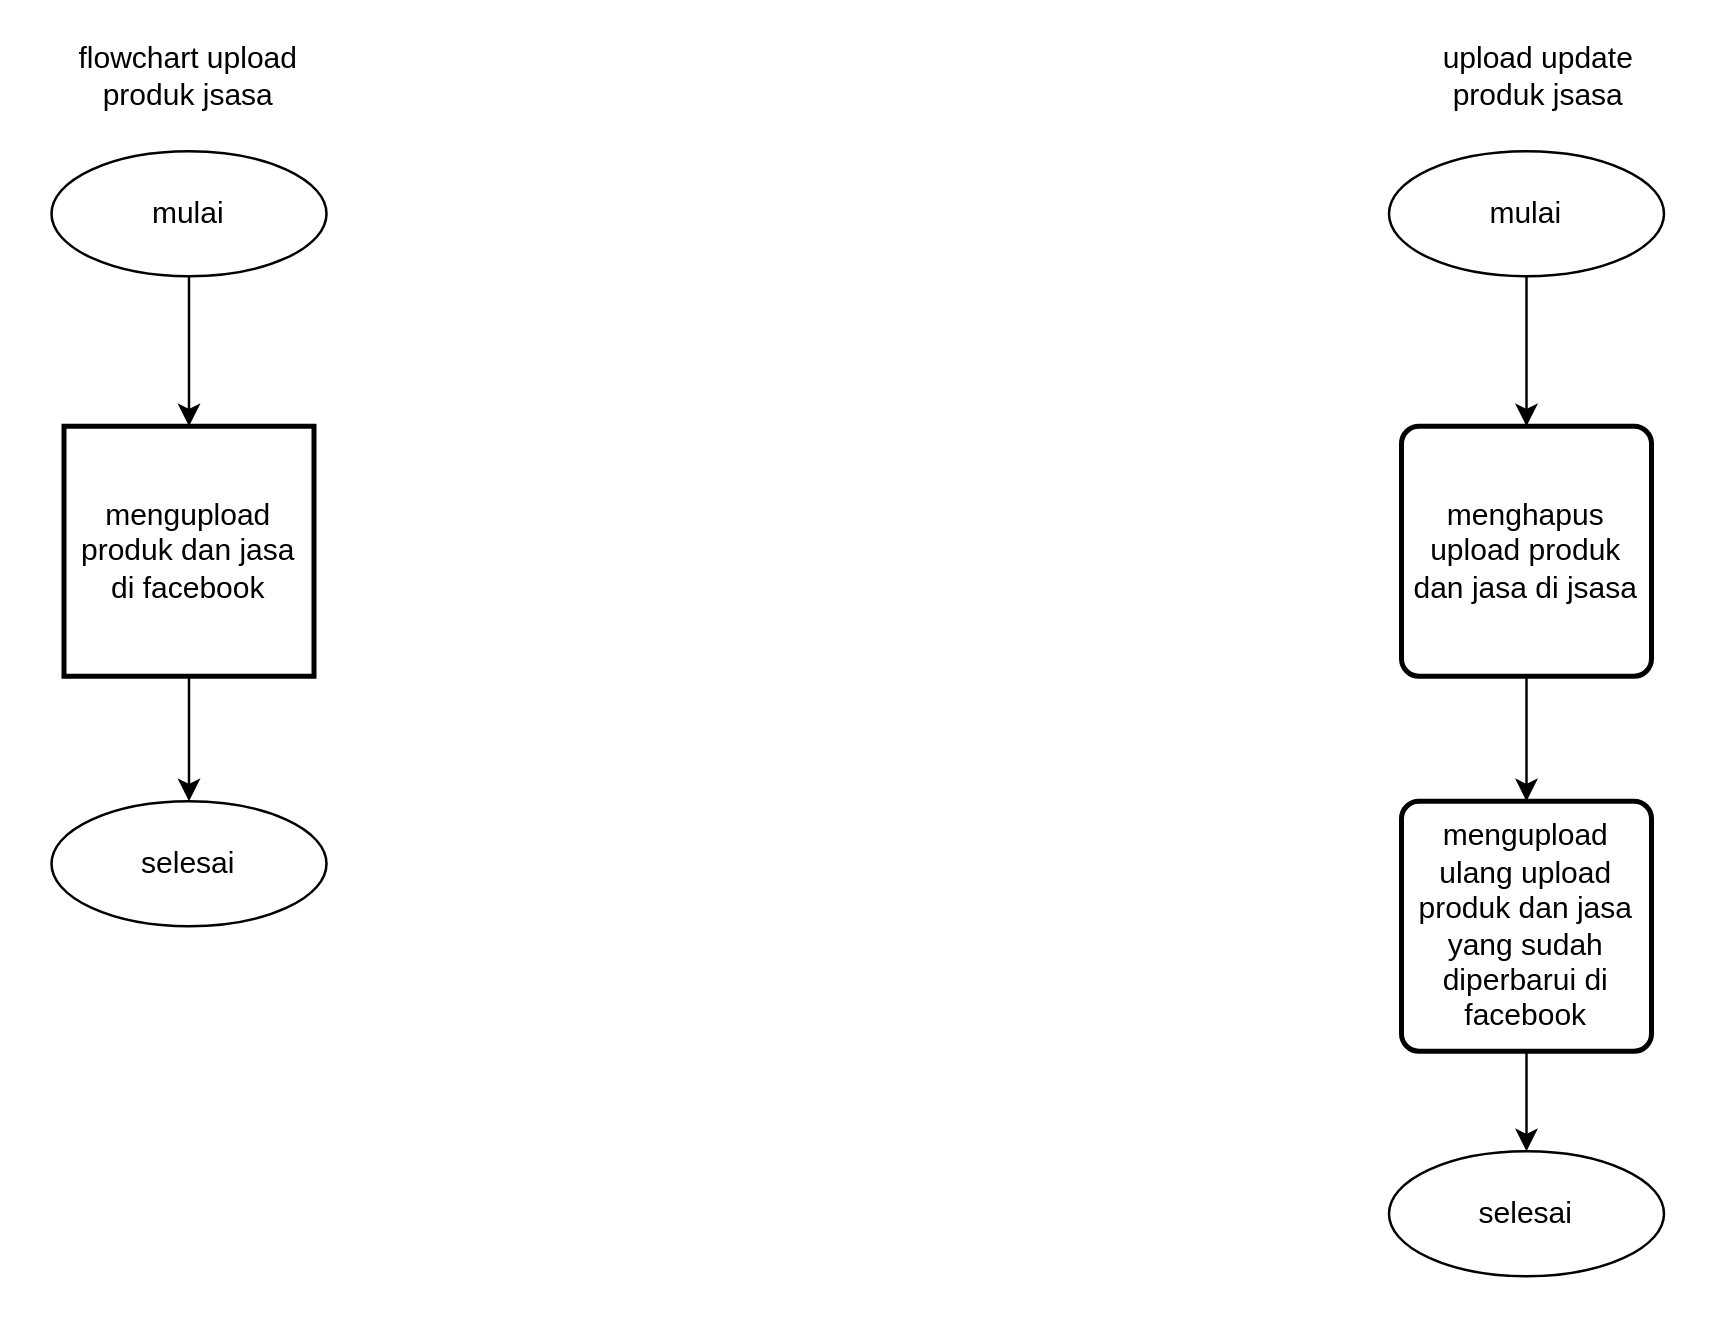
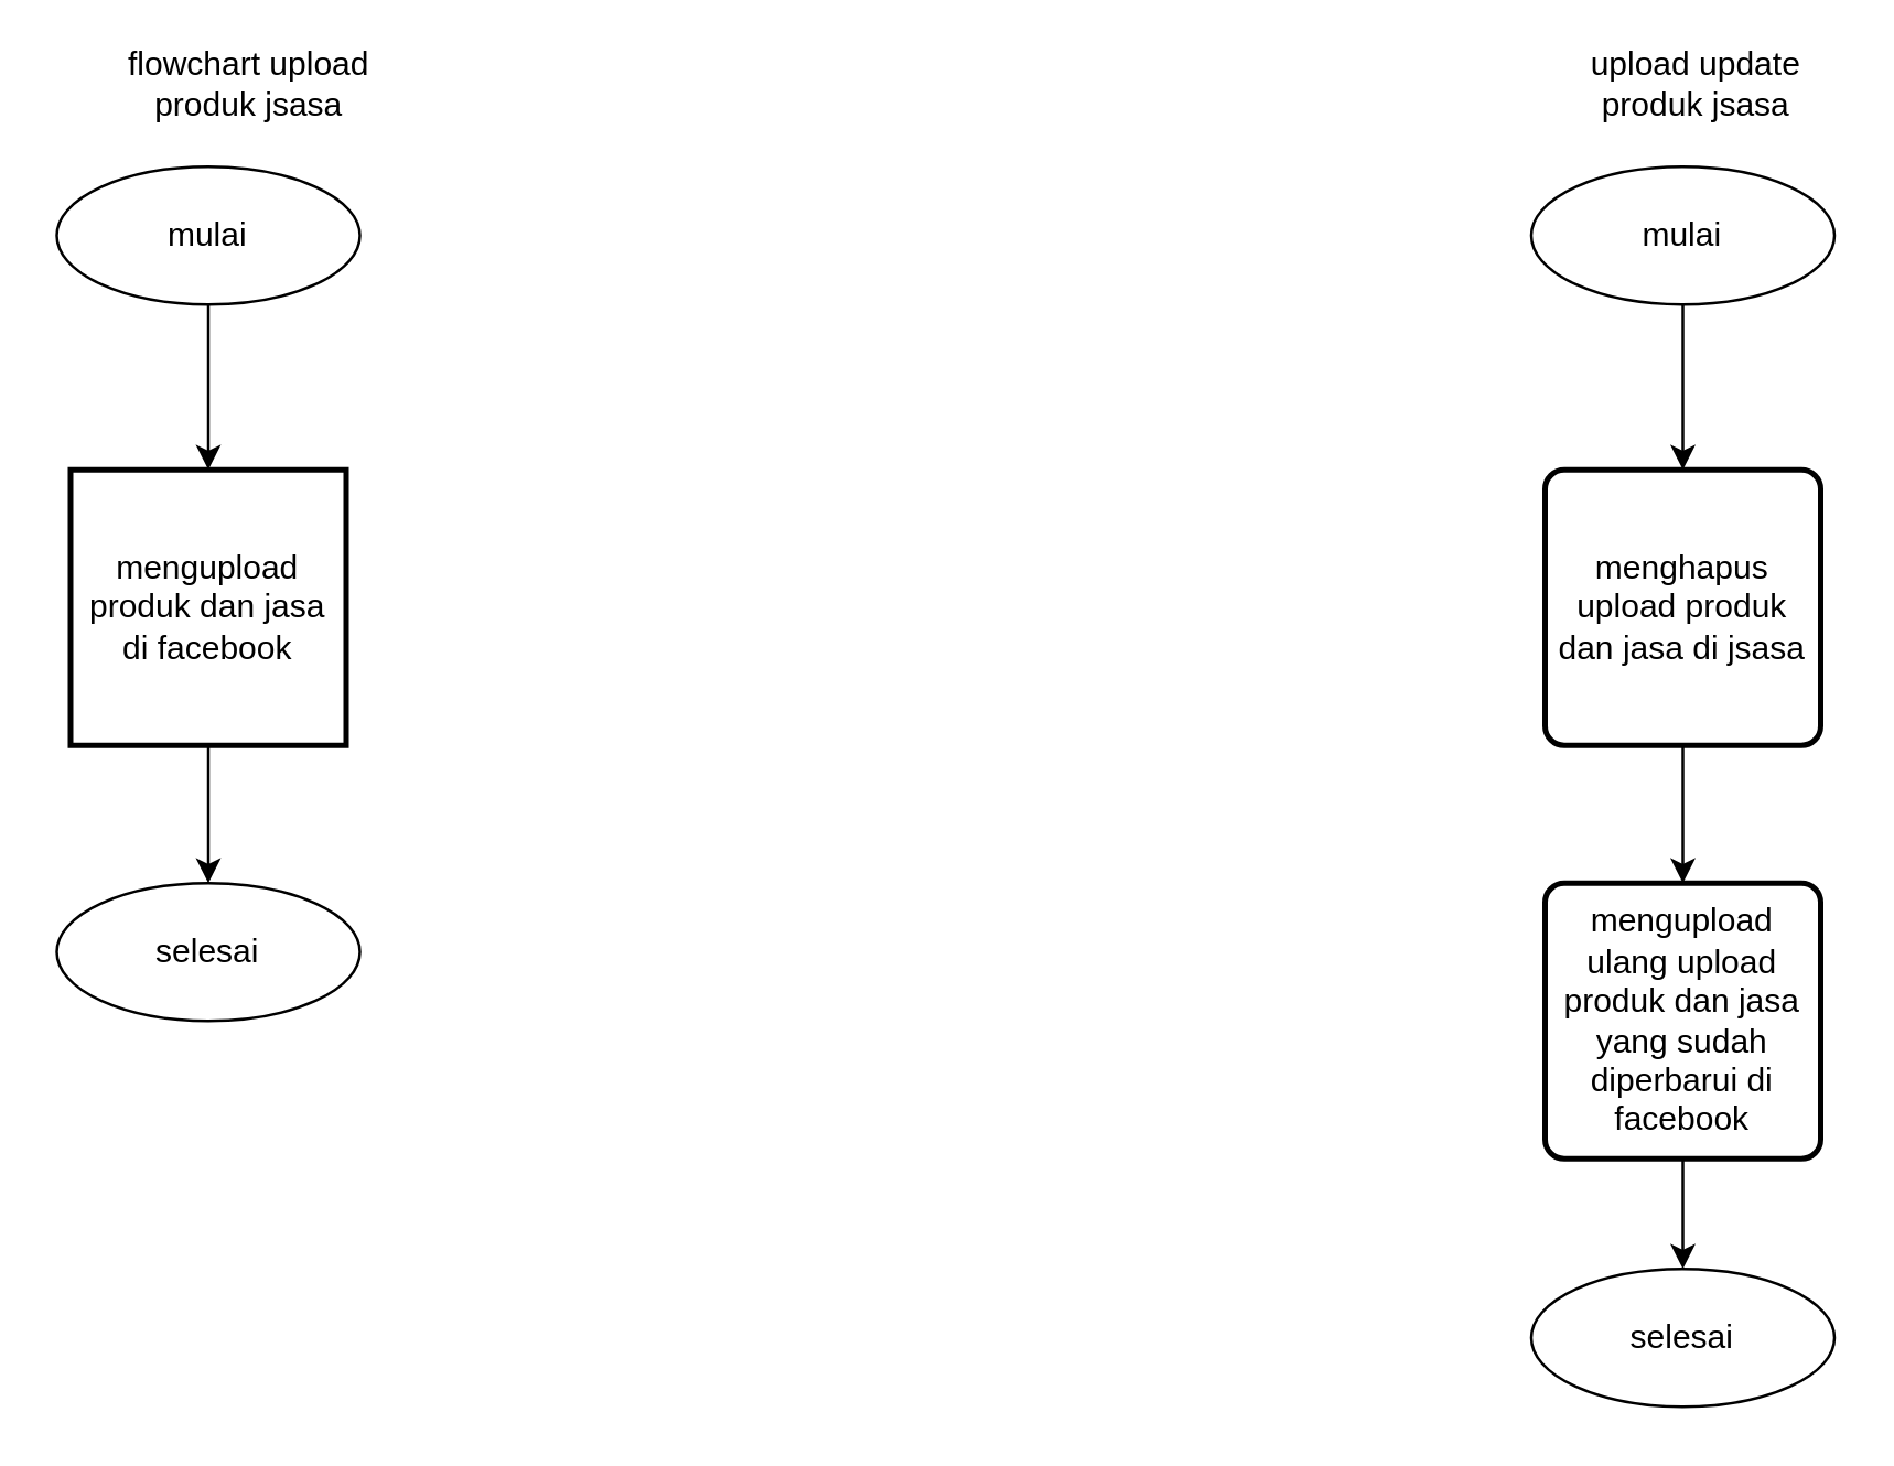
  <mxCell id="0" />
  <mxCell id="1" parent="0" />
  <mxCell id="2" style="edgeStyle=orthogonalEdgeStyle;rounded=0;orthogonalLoop=1;jettySize=auto;html=1;entryX=0.5;entryY=0;entryDx=0;entryDy=0;" edge="1" parent="1" source="3" target="5"><mxGeometry relative="1" as="geometry" /></mxCell>
  <mxCell id="3" value="mulai" style="ellipse;whiteSpace=wrap;html=1;" vertex="1" parent="1"><mxGeometry x="20" y="60" width="110" height="50" as="geometry" /></mxCell>
  <mxCell id="4" style="edgeStyle=orthogonalEdgeStyle;rounded=0;orthogonalLoop=1;jettySize=auto;html=1;exitX=0.5;exitY=1;exitDx=0;exitDy=0;entryX=0.5;entryY=0;entryDx=0;entryDy=0;" edge="1" parent="1" source="5" target="6"><mxGeometry relative="1" as="geometry" /></mxCell>
  <mxCell id="5" value="mengupload produk dan jasa di facebook" style="whiteSpace=wrap;html=1;absoluteArcSize=1;arcSize=14;strokeWidth=2;rounded=0;" vertex="1" parent="1"><mxGeometry x="25" y="170" width="100" height="100" as="geometry" /></mxCell>
  <mxCell id="6" value="selesai" style="ellipse;whiteSpace=wrap;html=1;" vertex="1" parent="1"><mxGeometry x="20" y="320" width="110" height="50" as="geometry" /></mxCell>
  <mxCell id="7" style="edgeStyle=orthogonalEdgeStyle;rounded=0;orthogonalLoop=1;jettySize=auto;html=1;entryX=0.5;entryY=0;entryDx=0;entryDy=0;" edge="1" parent="1" source="8" target="10"><mxGeometry relative="1" as="geometry" /></mxCell>
  <mxCell id="8" value="mulai" style="ellipse;whiteSpace=wrap;html=1;" vertex="1" parent="1"><mxGeometry x="555" y="60" width="110" height="50" as="geometry" /></mxCell>
  <mxCell id="9" style="edgeStyle=orthogonalEdgeStyle;rounded=0;orthogonalLoop=1;jettySize=auto;html=1;exitX=0.5;exitY=1;exitDx=0;exitDy=0;entryX=0.5;entryY=0;entryDx=0;entryDy=0;" edge="1" parent="1" source="10" target="13"><mxGeometry relative="1" as="geometry" /></mxCell>
  <mxCell id="10" value="menghapus upload produk dan jasa di jsasa" style="rounded=1;whiteSpace=wrap;html=1;absoluteArcSize=1;arcSize=14;strokeWidth=2;" vertex="1" parent="1"><mxGeometry x="560" y="170" width="100" height="100" as="geometry" /></mxCell>
  <mxCell id="11" value="selesai" style="ellipse;whiteSpace=wrap;html=1;" vertex="1" parent="1"><mxGeometry x="555" y="460" width="110" height="50" as="geometry" /></mxCell>
  <mxCell id="12" style="edgeStyle=orthogonalEdgeStyle;rounded=0;orthogonalLoop=1;jettySize=auto;html=1;exitX=0.5;exitY=1;exitDx=0;exitDy=0;entryX=0.5;entryY=0;entryDx=0;entryDy=0;" edge="1" parent="1" source="13" target="11"><mxGeometry relative="1" as="geometry" /></mxCell>
  <mxCell id="13" value="mengupload ulang upload produk dan jasa yang sudah diperbarui di facebook" style="rounded=1;whiteSpace=wrap;html=1;absoluteArcSize=1;arcSize=14;strokeWidth=2;" vertex="1" parent="1"><mxGeometry x="560" y="320" width="100" height="100" as="geometry" /></mxCell>
- <mxCell id="14" value="flowchart upload produk jsasa" style="text;html=1;strokeColor=none;fillColor=none;align=center;verticalAlign=middle;whiteSpace=wrap;rounded=0;" vertex="1" parent="1"><mxGeometry x="25" y="20" width="100" height="20" as="geometry" /></mxCell>
+ <mxCell id="14" value="flowchart upload produk jsasa" style="text;html=1;strokeColor=none;fillColor=none;align=center;verticalAlign=middle;whiteSpace=wrap;rounded=0;" vertex="1" parent="1"><mxGeometry x="40" y="20" width="100" height="20" as="geometry" /></mxCell>
  <mxCell id="15" value="upload update produk jsasa" style="text;html=1;strokeColor=none;fillColor=none;align=center;verticalAlign=middle;whiteSpace=wrap;rounded=0;" vertex="1" parent="1"><mxGeometry x="565" y="20" width="100" height="20" as="geometry" /></mxCell>
